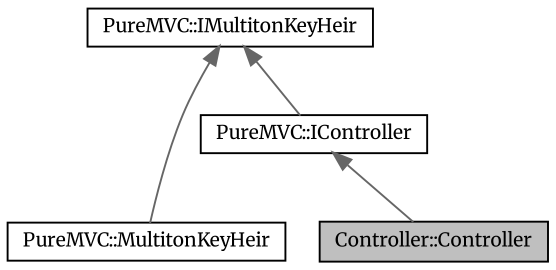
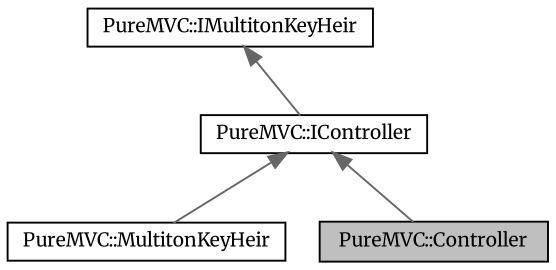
  digraph {
    fontname=Merriweather
    node [color=black fillcolor=white fontname=Merriweather fontsize=10 shape=record style=filled]
    edge [color=gray40 dir=back fontname=Merriweather fontsize=10 labelfontname=FreeSans labelfontsize=10 style=solid]
-   n1 [fillcolor=grey75 fontcolor=black height=0.2 label="Controller::Controller" width=0.4]
+   n1 [fillcolor=grey75 fontcolor=black height=0.2 label="PureMVC::Controller" width=0.4]
    n2 [height=0.2 label="PureMVC::MultitonKeyHeir" width=0.4]
    n3 [height=0.2 label="PureMVC::IMultitonKeyHeir" width=0.4]
    n4 [height=0.2 label="PureMVC::IController" width=0.4]
-   n3 -> n2
+   n4 -> n2
    n3 -> n4
    n4 -> n1
  }
